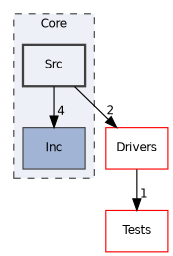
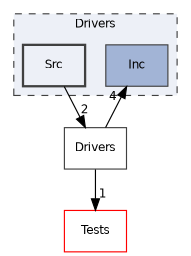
  digraph {
    compound=true
    node [color=grey25 fillcolor="#edf0f7" fontname=Helvetica fontsize=10 shape=box]
    edge [fontname=Helvetica fontsize=10 labeldistance=1.5 labelfontname=Helvetica labelfontsize=10]
    n1 [fillcolor="#a2b4d6" label=Inc style="filled,"]
    n2 [label=Src style="filled,bold,"]
-   n3 [color=red label=Drivers]
+   n3 [label=Drivers]
    n4 [color=red label=Tests]
    subgraph cluster_1 {
      bgcolor="#edf0f7"
      fontname=Helvetica
      fontsize=10
-     label=Core
+     label=Drivers
      pencolor=grey25
      style="filled,dashed,"
      n1
      n2
    }
-   n2 -> n1 [headlabel=4]
+   n3 -> n1 [headlabel=4]
    n2 -> n3 [headlabel=2]
    n3 -> n4 [headlabel=1]
  }
